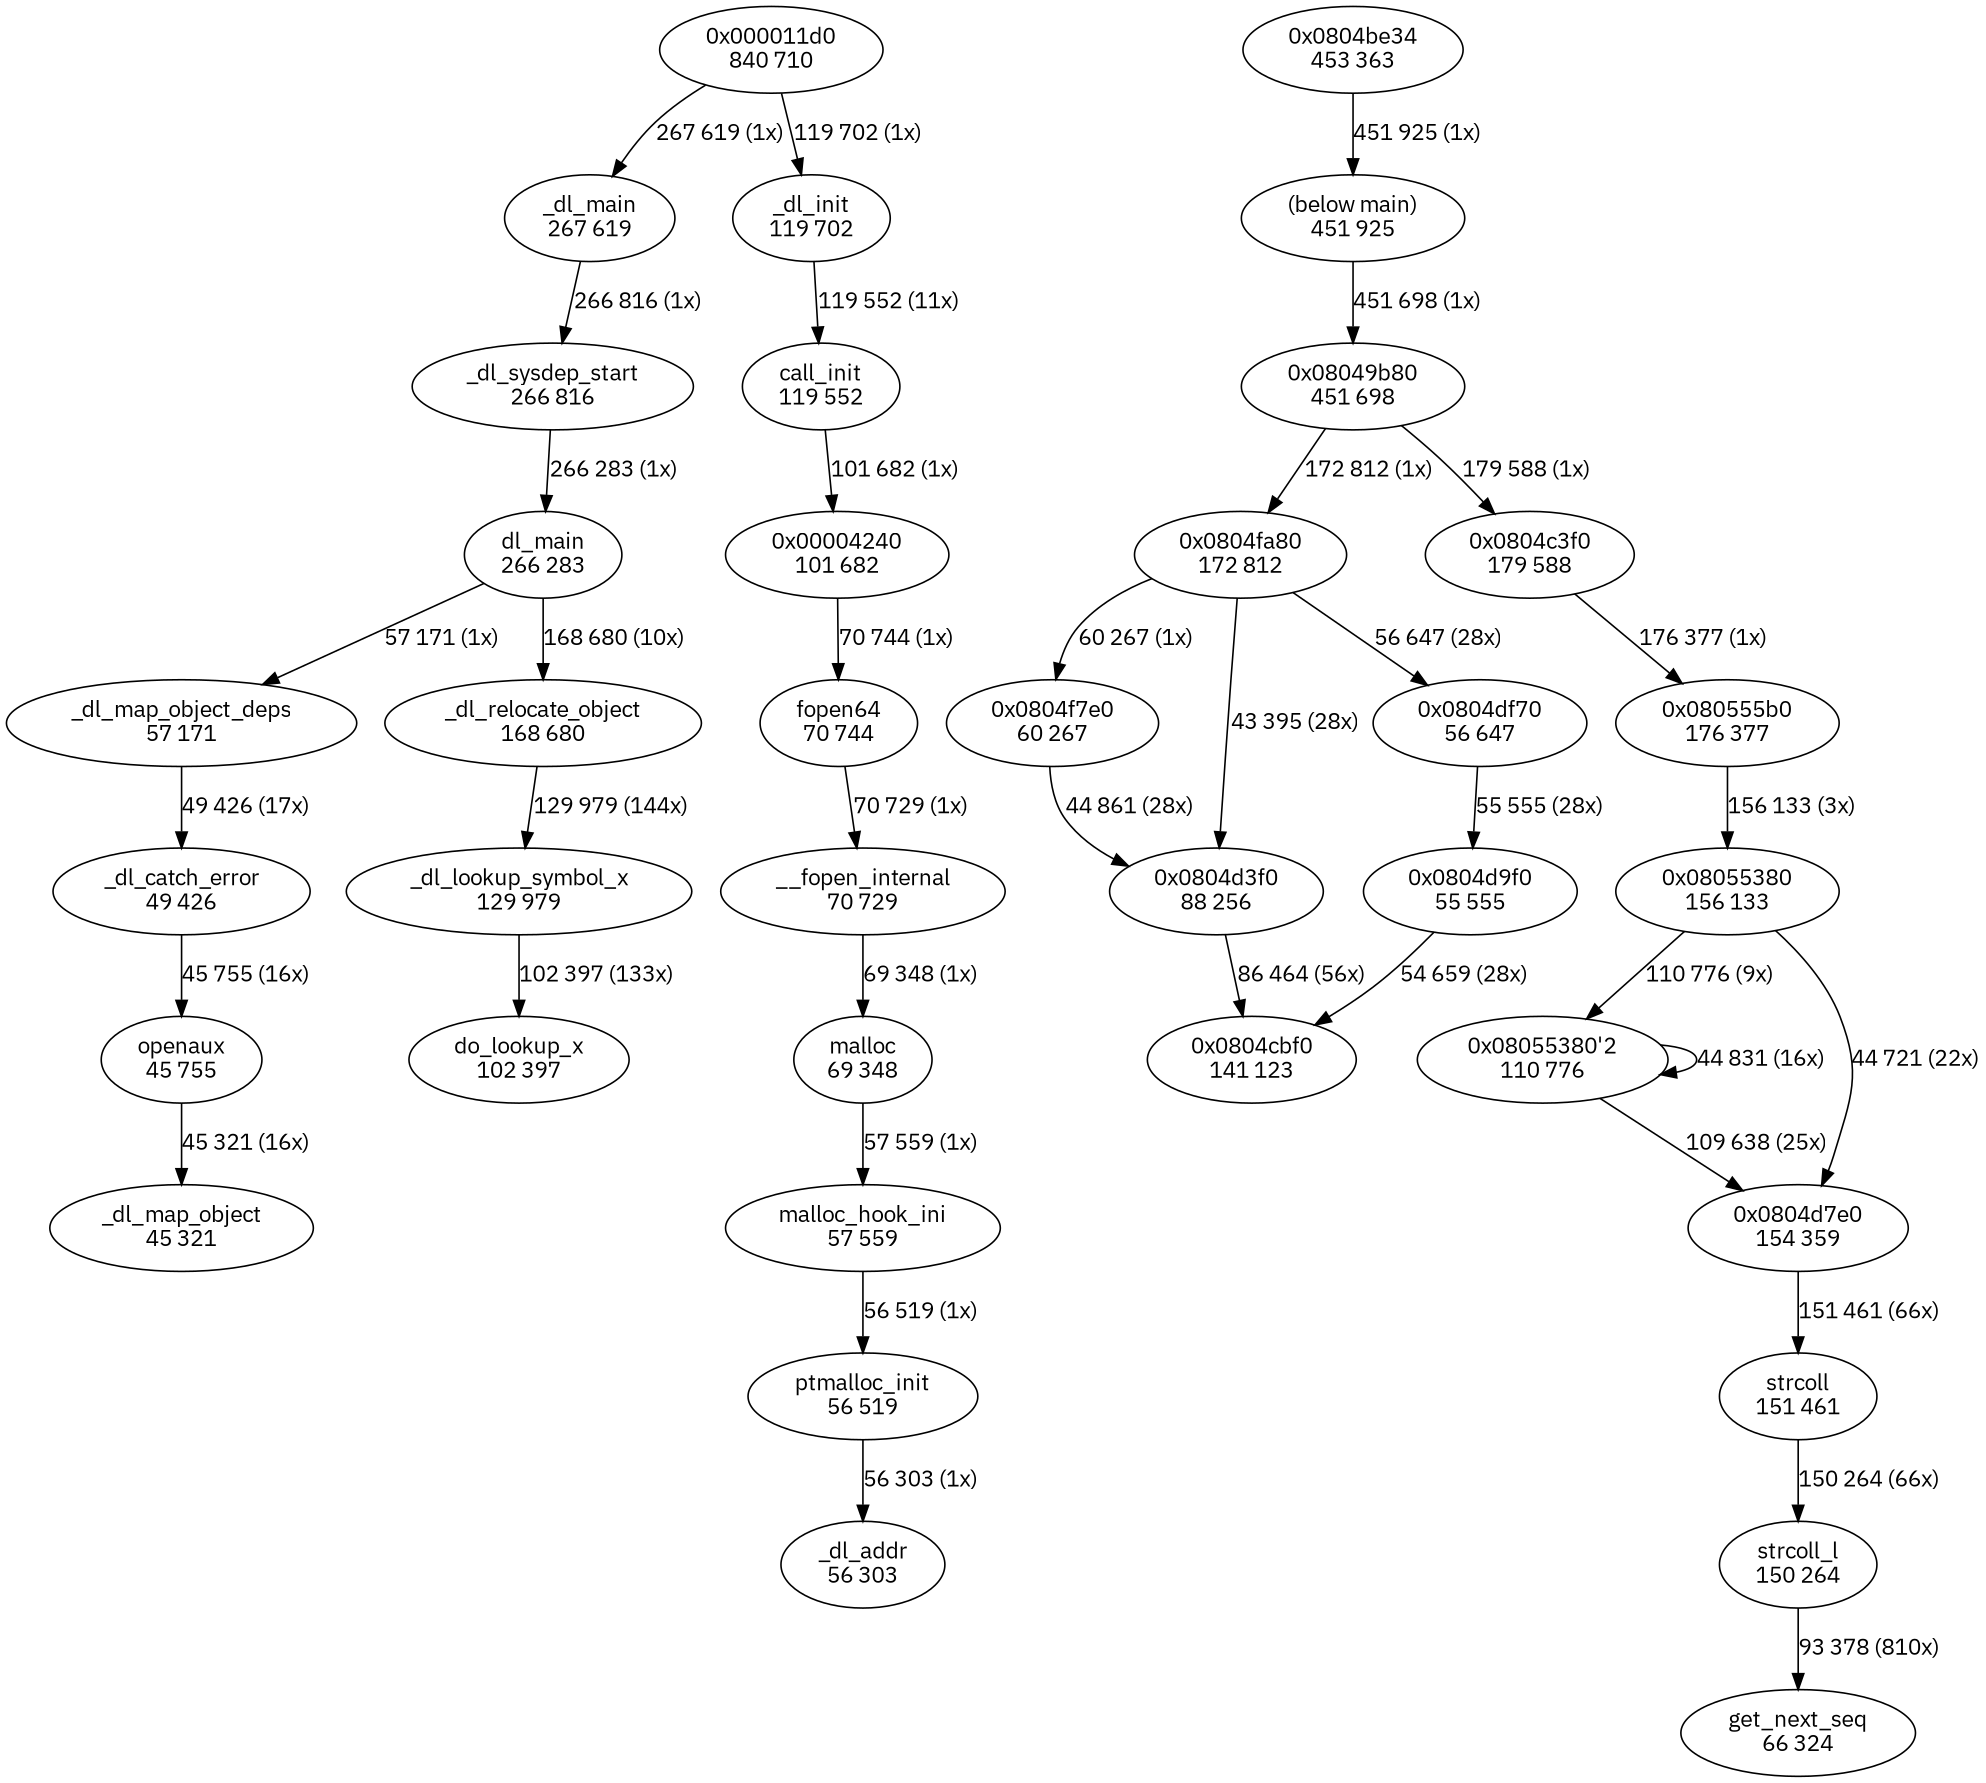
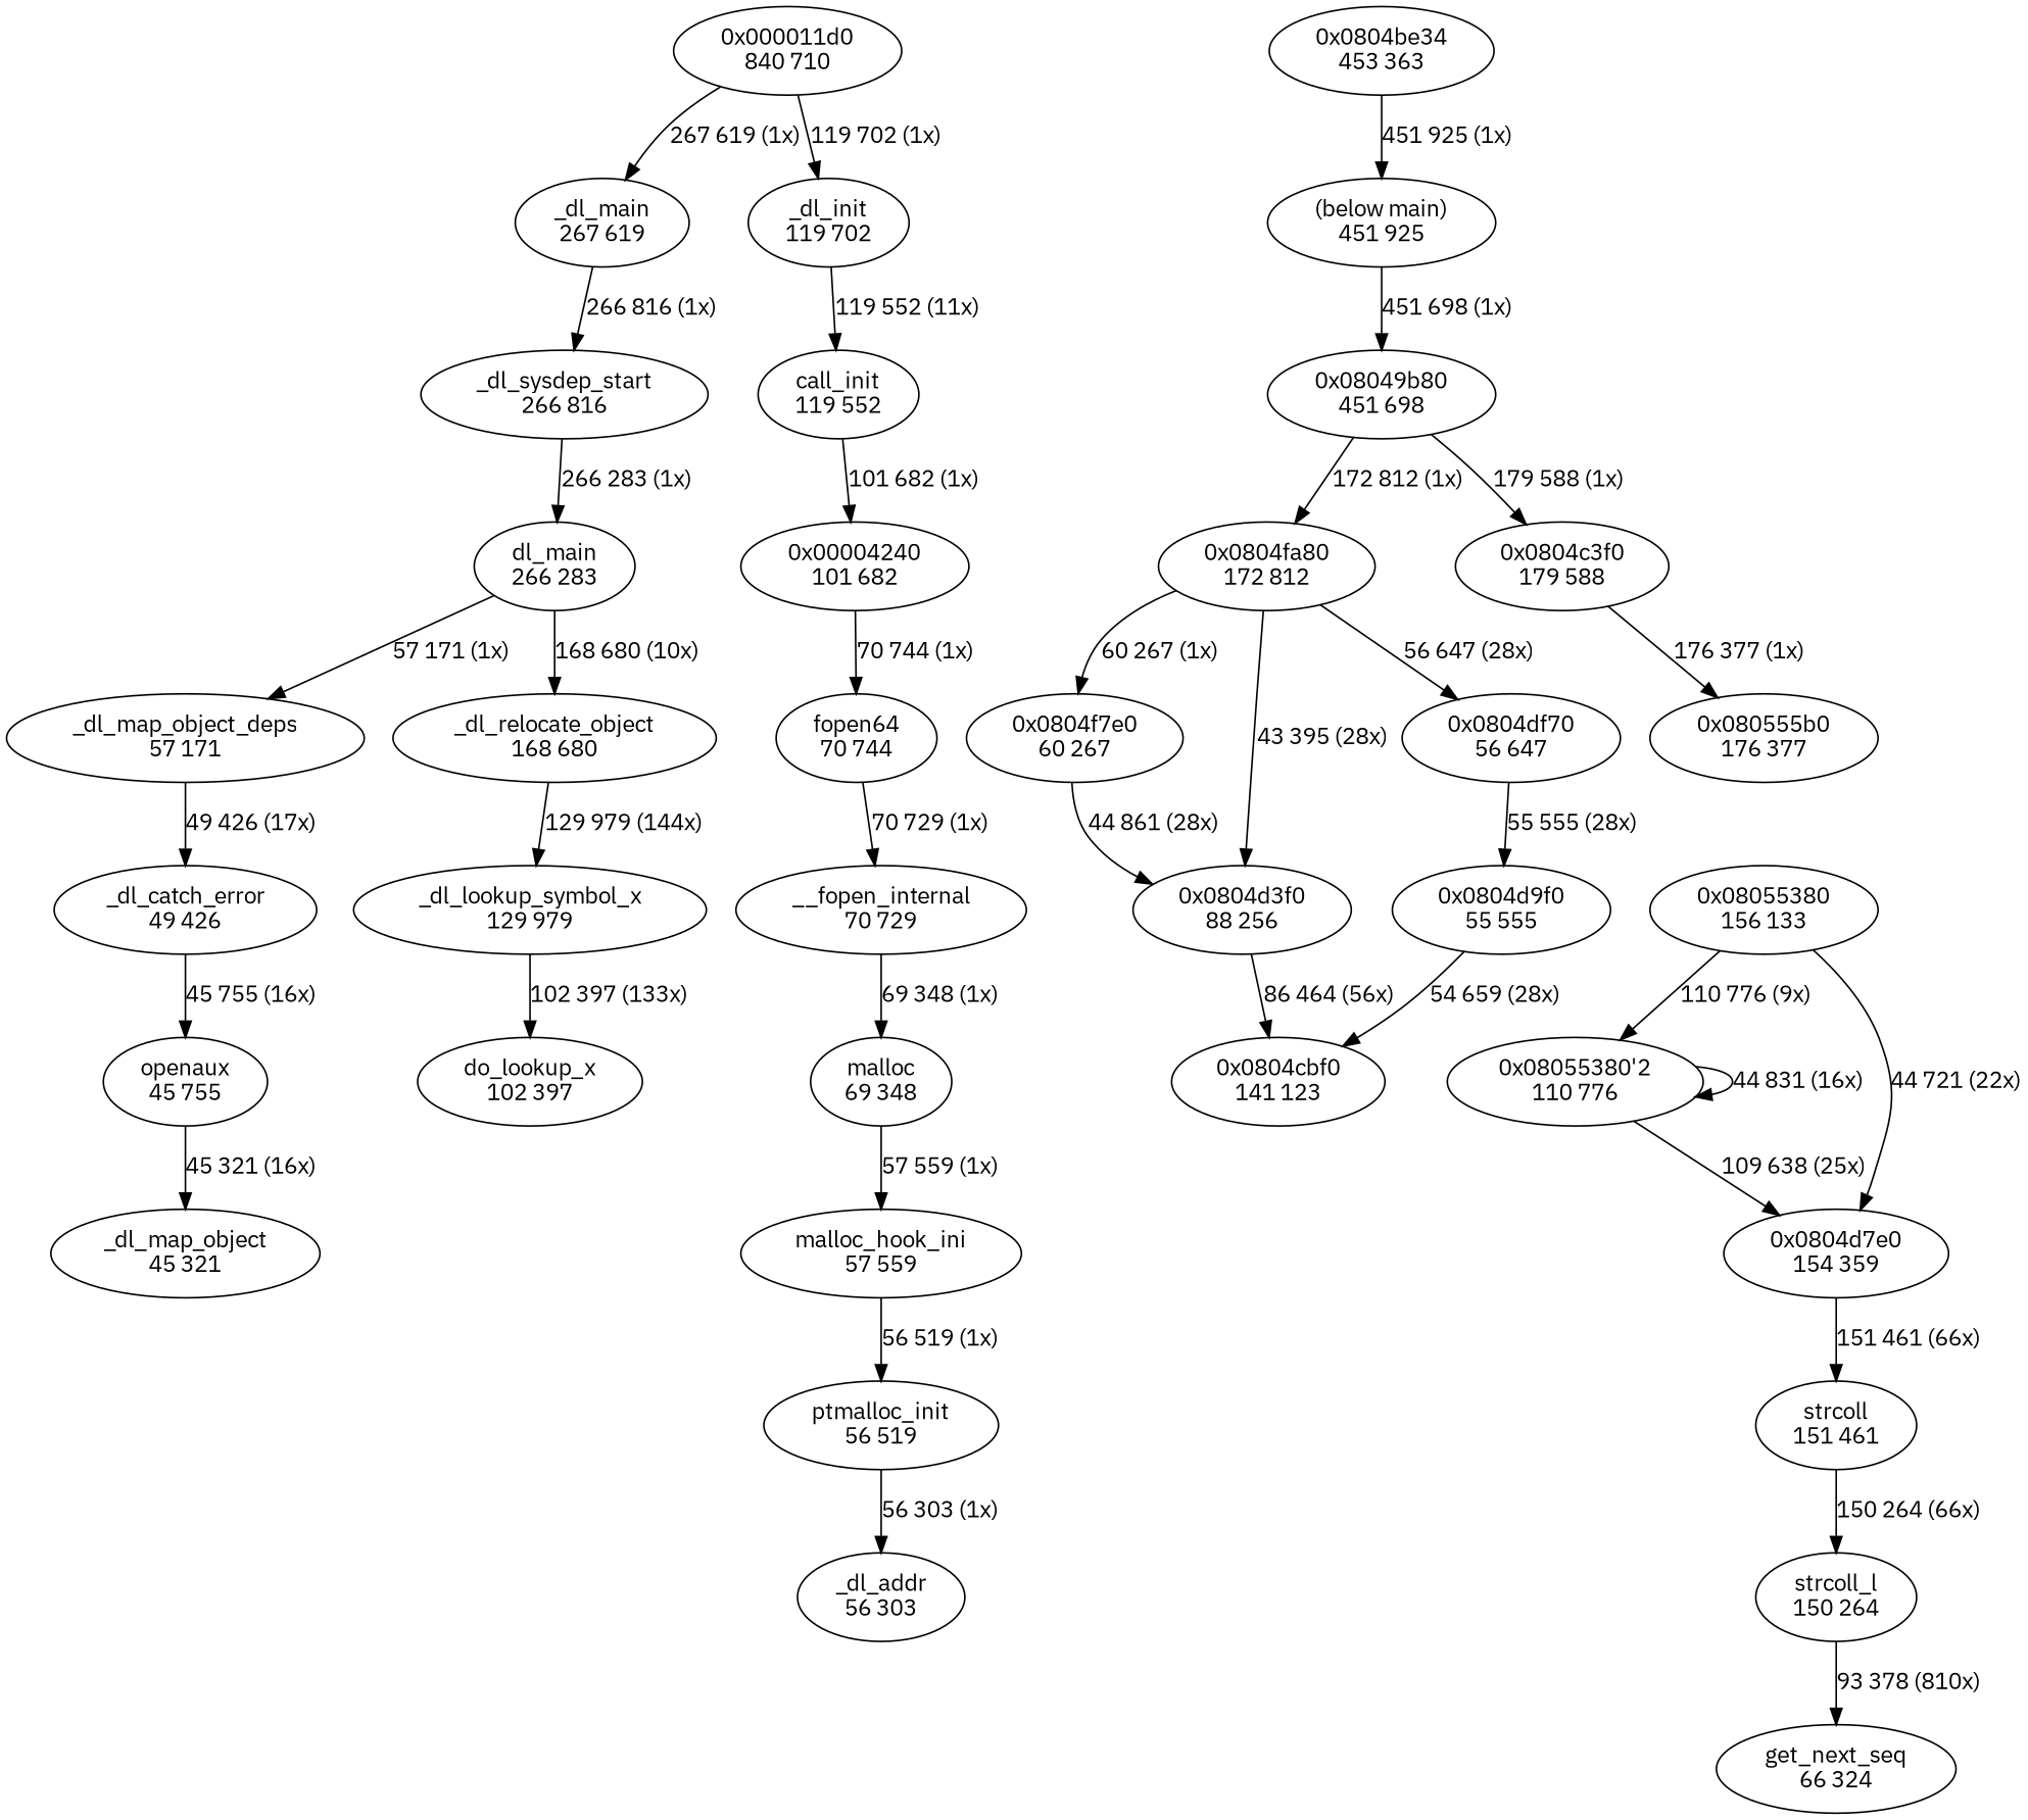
  digraph {
    fontname="IBM Plex Sans"
    node [fontname="IBM Plex Sans"]
    edge [fontname="IBM Plex Sans" weight=2]
    n1 [label="_dl_map_object\n45 321"]
    n2 [label="_dl_lookup_symbol_x\n129 979"]
    n3 [label="do_lookup_x\n102 397"]
    n4 [label="0x000011d0\n840 710"]
    n5 [label="_dl_main\n267 619"]
    n6 [label="_dl_init\n119 702"]
    n7 [label="_dl_sysdep_start\n266 816"]
    n8 [label="call_init\n119 552"]
    n9 [label="0x0804be34\n453 363"]
    n10 [label="(below main)\n451 925"]
    n11 [label="dl_main\n266 283"]
    n12 [label="0x00004240\n101 682"]
    n13 [label="0x08049b80\n451 698"]
    n14 [label="_dl_map_object_deps\n57 171"]
    n15 [label="_dl_relocate_object\n168 680"]
    n16 [label="_dl_catch_error\n49 426"]
    n17 [label="openaux\n45 755"]
    n18 [label="fopen64\n70 744"]
    n19 [label="__fopen_internal\n70 729"]
    n20 [label="malloc\n69 348"]
    n21 [label="malloc_hook_ini\n57 559"]
    n22 [label="ptmalloc_init\n56 519"]
    n23 [label="strcoll\n151 461"]
    n24 [label="strcoll_l\n150 264"]
    n25 [label="get_next_seq\n66 324"]
    n26 [label="_dl_addr\n56 303"]
    n27 [label="0x0804fa80\n172 812"]
    n28 [label="0x0804c3f0\n179 588"]
    n29 [label="0x0804f7e0\n60 267"]
    n30 [label="0x0804d3f0\n88 256"]
    n31 [label="0x0804df70\n56 647"]
    n32 [label="0x080555b0\n176 377"]
    n33 [label="0x08055380\n156 133"]
    n34 [label="0x08055380'2\n110 776"]
    n35 [label="0x0804d7e0\n154 359"]
    n36 [label="0x0804cbf0\n141 123"]
    n37 [label="0x0804d9f0\n55 555"]
    n2 -> n3 [label="102 397 (133x)"]
    n4 -> n5 [label="267 619 (1x)"]
    n4 -> n6 [label="119 702 (1x)"]
    n5 -> n7 [label="266 816 (1x)"]
    n6 -> n8 [label="119 552 (11x)"]
    n7 -> n11 [label="266 283 (1x)"]
    n8 -> n12 [label="101 682 (1x)"]
    n9 -> n10 [label="451 925 (1x)"]
    n10 -> n13 [label="451 698 (1x)"]
    n11 -> n14 [label="57 171 (1x)"]
    n11 -> n15 [label="168 680 (10x)"]
    n12 -> n18 [label="70 744 (1x)"]
    n13 -> n27 [label="172 812 (1x)"]
    n13 -> n28 [label="179 588 (1x)"]
    n14 -> n16 [label="49 426 (17x)"]
    n15 -> n2 [label="129 979 (144x)"]
    n16 -> n17 [label="45 755 (16x)"]
    n17 -> n1 [label="45 321 (16x)"]
    n18 -> n19 [label="70 729 (1x)"]
    n19 -> n20 [label="69 348 (1x)"]
    n20 -> n21 [label="57 559 (1x)"]
    n21 -> n22 [label="56 519 (1x)"]
    n22 -> n26 [label="56 303 (1x)"]
    n23 -> n24 [label="150 264 (66x)"]
    n24 -> n25 [label="93 378 (810x)"]
    n27 -> n29 [label="60 267 (1x)"]
    n27 -> n30 [label="43 395 (28x)"]
    n27 -> n31 [label="56 647 (28x)"]
    n28 -> n32 [label="176 377 (1x)"]
    n29 -> n30 [label="44 861 (28x)"]
    n30 -> n36 [label="86 464 (56x)"]
    n31 -> n37 [label="55 555 (28x)"]
-   n32 -> n33 [label="156 133 (3x)"]
    n33 -> n34 [label="110 776 (9x)"]
    n33 -> n35 [label="44 721 (22x)"]
    n34 -> n34 [label="44 831 (16x)"]
    n34 -> n35 [label="109 638 (25x)"]
    n35 -> n23 [label="151 461 (66x)"]
    n37 -> n36 [label="54 659 (28x)"]
  }
